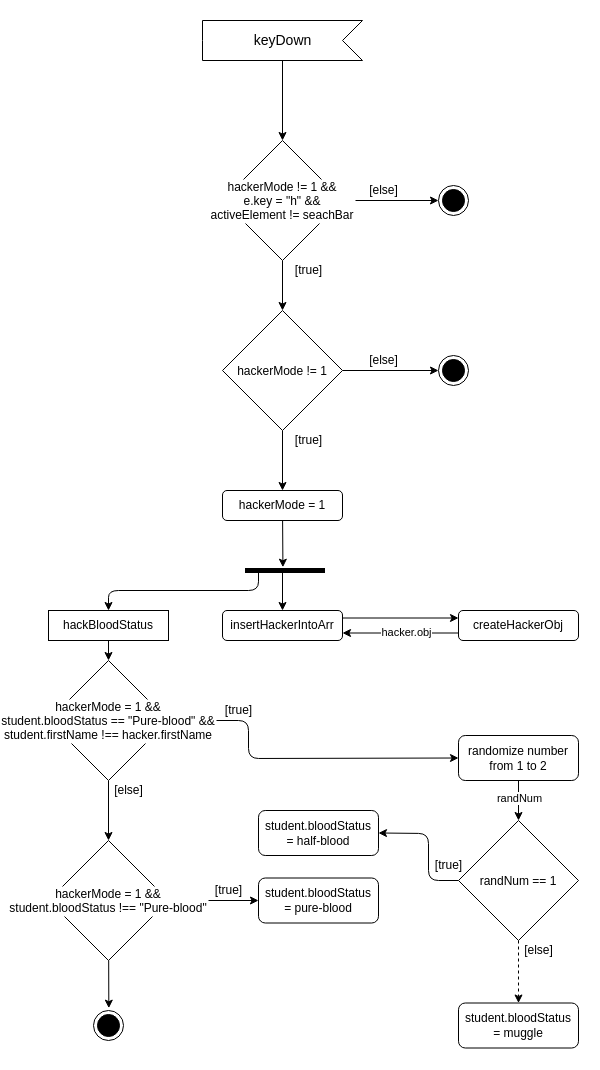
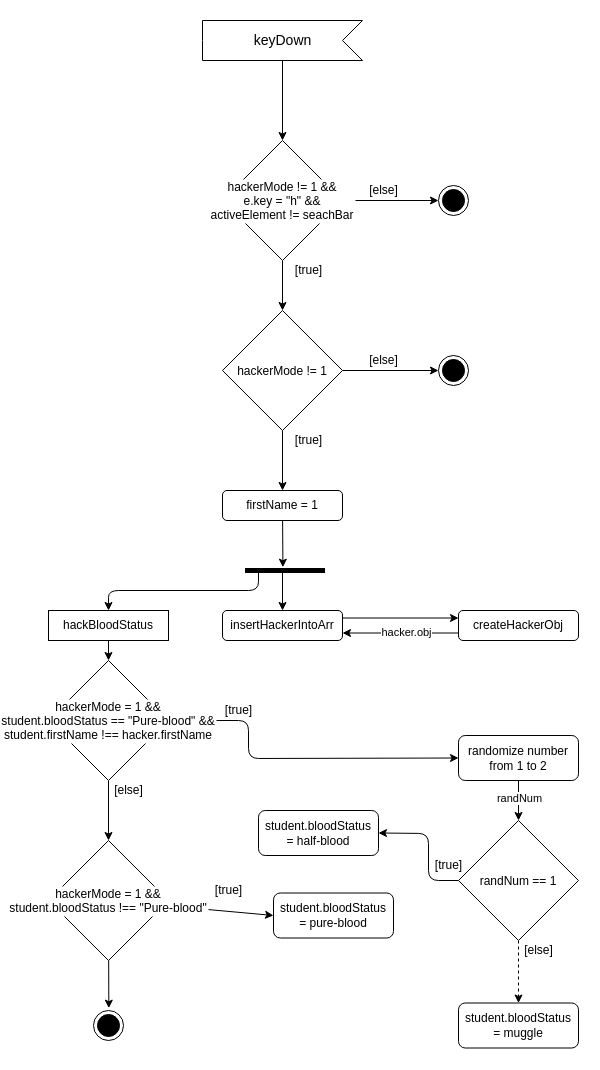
  <mxCell id="0" />
  <mxCell id="1" parent="0" />
  <mxCell id="2" style="edgeStyle=none;html=1;entryX=0;entryY=0.5;entryDx=0;entryDy=0;" edge="1" parent="1" source="4" target="5"><mxGeometry relative="1" as="geometry"><mxPoint x="420" y="430" as="targetPoint" /></mxGeometry></mxCell>
  <mxCell id="3" style="edgeStyle=none;html=1;entryX=0.5;entryY=0;entryDx=0;entryDy=0;" edge="1" parent="1" source="4" target="17"><mxGeometry relative="1" as="geometry"><mxPoint x="254" y="470" as="targetPoint" /></mxGeometry></mxCell>
  <mxCell id="4" value="hackerMode != 1" style="rhombus;labelBorderColor=none;labelBackgroundColor=default;" vertex="1" parent="1"><mxGeometry x="194" y="310" width="120" height="120" as="geometry" /></mxCell>
  <mxCell id="5" value="" style="ellipse;html=1;shape=endState;fillColor=#000000;strokeColor=#000000;labelBackgroundColor=default;labelBorderColor=none;" vertex="1" parent="1"><mxGeometry x="410" y="355" width="30" height="30" as="geometry" /></mxCell>
  <mxCell id="6" style="edgeStyle=none;html=1;entryX=0;entryY=0.5;entryDx=0;entryDy=0;" edge="1" parent="1" source="8" target="9"><mxGeometry relative="1" as="geometry"><mxPoint x="420" y="200" as="targetPoint" /></mxGeometry></mxCell>
  <mxCell id="7" style="edgeStyle=none;html=1;entryX=0.5;entryY=0;entryDx=0;entryDy=0;" edge="1" parent="1" source="8" target="4"><mxGeometry relative="1" as="geometry"><mxPoint x="254" y="310" as="targetPoint" /></mxGeometry></mxCell>
  <mxCell id="8" value="hackerMode != 1 &amp;&amp;&#10;e.key = &quot;h&quot; &amp;&amp;&#10;activeElement != seachBar" style="rhombus;labelBorderColor=none;labelBackgroundColor=default;" vertex="1" parent="1"><mxGeometry x="194" y="140" width="120" height="120" as="geometry" /></mxCell>
  <mxCell id="9" value="" style="ellipse;html=1;shape=endState;fillColor=#000000;strokeColor=#000000;labelBackgroundColor=default;labelBorderColor=none;" vertex="1" parent="1"><mxGeometry x="410" y="185" width="30" height="30" as="geometry" /></mxCell>
  <mxCell id="10" style="edgeStyle=none;html=1;entryX=0.5;entryY=0;entryDx=0;entryDy=0;" edge="1" parent="1" source="11" target="8"><mxGeometry relative="1" as="geometry" /></mxCell>
  <mxCell id="11" value="keyDown" style="html=1;shape=mxgraph.infographic.ribbonSimple;notch1=20;notch2=0;align=center;verticalAlign=middle;fontSize=14;fontStyle=0;flipH=1;labelBackgroundColor=default;labelBorderColor=none;" vertex="1" parent="1"><mxGeometry x="174" y="20" width="160" height="40" as="geometry" /></mxCell>
  <mxCell id="12" value="[else]" style="text;html=1;align=center;verticalAlign=middle;resizable=0;points=[];autosize=1;strokeColor=none;fillColor=none;" vertex="1" parent="1"><mxGeometry x="335" y="180" width="40" height="20" as="geometry" /></mxCell>
  <mxCell id="13" value="[else]" style="text;html=1;align=center;verticalAlign=middle;resizable=0;points=[];autosize=1;strokeColor=none;fillColor=none;" vertex="1" parent="1"><mxGeometry x="335" y="350" width="40" height="20" as="geometry" /></mxCell>
  <mxCell id="14" value="[true]" style="text;html=1;align=center;verticalAlign=middle;resizable=0;points=[];autosize=1;strokeColor=none;fillColor=none;" vertex="1" parent="1"><mxGeometry x="260" y="260" width="40" height="20" as="geometry" /></mxCell>
  <mxCell id="15" value="[true]" style="text;html=1;align=center;verticalAlign=middle;resizable=0;points=[];autosize=1;strokeColor=none;fillColor=none;" vertex="1" parent="1"><mxGeometry x="260" y="430" width="40" height="20" as="geometry" /></mxCell>
  <mxCell id="16" style="edgeStyle=none;html=1;entryX=-0.157;entryY=0.526;entryDx=0;entryDy=0;entryPerimeter=0;" edge="1" parent="1" source="17" target="25"><mxGeometry relative="1" as="geometry"><mxPoint x="254" y="560" as="targetPoint" /></mxGeometry></mxCell>
- <mxCell id="17" value="hackerMode = 1" style="rounded=1;whiteSpace=wrap;html=1;labelBackgroundColor=default;labelBorderColor=none;" vertex="1" parent="1"><mxGeometry x="194" y="490" width="120" height="30" as="geometry" /></mxCell>
+ <mxCell id="17" value="firstName = 1" style="rounded=1;whiteSpace=wrap;html=1;labelBackgroundColor=default;labelBorderColor=none;" vertex="1" parent="1"><mxGeometry x="194" y="490" width="120" height="30" as="geometry" /></mxCell>
  <mxCell id="18" style="edgeStyle=none;html=1;entryX=0;entryY=0.25;entryDx=0;entryDy=0;exitX=1;exitY=0.25;exitDx=0;exitDy=0;" edge="1" parent="1" source="19" target="22"><mxGeometry relative="1" as="geometry" /></mxCell>
  <mxCell id="19" value="insertHackerIntoArr" style="rounded=1;whiteSpace=wrap;html=1;labelBackgroundColor=default;labelBorderColor=none;" vertex="1" parent="1"><mxGeometry x="194" y="610" width="120" height="30" as="geometry" /></mxCell>
  <mxCell id="20" style="edgeStyle=none;html=1;exitX=0;exitY=0.75;exitDx=0;exitDy=0;entryX=1;entryY=0.75;entryDx=0;entryDy=0;" edge="1" parent="1" source="22" target="19"><mxGeometry relative="1" as="geometry" /></mxCell>
  <mxCell id="21" value="hacker.obj" style="edgeLabel;html=1;align=center;verticalAlign=middle;resizable=0;points=[];" vertex="1" connectable="0" parent="20"><mxGeometry x="0.226" y="-1" relative="1" as="geometry"><mxPoint x="18" as="offset" /></mxGeometry></mxCell>
  <mxCell id="22" value="createHackerObj" style="rounded=1;whiteSpace=wrap;html=1;labelBackgroundColor=default;labelBorderColor=none;" vertex="1" parent="1"><mxGeometry x="430" y="610" width="120" height="30" as="geometry" /></mxCell>
  <mxCell id="23" style="edgeStyle=none;html=1;entryX=0.5;entryY=0;entryDx=0;entryDy=0;" edge="1" parent="1" source="25" target="19"><mxGeometry relative="1" as="geometry" /></mxCell>
  <mxCell id="24" style="edgeStyle=none;html=1;entryX=0.5;entryY=0;entryDx=0;entryDy=0;" edge="1" parent="1" source="25" target="27"><mxGeometry relative="1" as="geometry"><mxPoint x="80" y="600" as="targetPoint" /><Array as="points"><mxPoint x="230" y="590" /><mxPoint x="80" y="590" /></Array></mxGeometry></mxCell>
  <mxCell id="25" value="" style="html=1;points=[];perimeter=orthogonalPerimeter;fillColor=#000000;strokeColor=none;labelBackgroundColor=default;labelBorderColor=none;rotation=90;" vertex="1" parent="1"><mxGeometry x="254" y="530" width="5" height="80" as="geometry" /></mxCell>
  <mxCell id="26" style="edgeStyle=none;html=1;entryX=0.5;entryY=0;entryDx=0;entryDy=0;" edge="1" parent="1" source="27" target="30"><mxGeometry relative="1" as="geometry" /></mxCell>
  <mxCell id="27" value="hackBloodStatus" style="whiteSpace=wrap;html=1;labelBackgroundColor=default;labelBorderColor=none;rounded=0;" vertex="1" parent="1"><mxGeometry x="20" y="610" width="120" height="30" as="geometry" /></mxCell>
  <mxCell id="28" style="edgeStyle=none;html=1;entryX=0.5;entryY=0;entryDx=0;entryDy=0;" edge="1" parent="1" source="30" target="33"><mxGeometry relative="1" as="geometry"><mxPoint x="90" y="820" as="targetPoint" /></mxGeometry></mxCell>
  <mxCell id="29" style="edgeStyle=none;html=1;entryX=0;entryY=0.5;entryDx=0;entryDy=0;" edge="1" parent="1" source="30" target="36"><mxGeometry relative="1" as="geometry"><mxPoint x="-60" y="750" as="targetPoint" /><Array as="points"><mxPoint x="220" y="720" /><mxPoint x="220" y="758" /></Array></mxGeometry></mxCell>
  <mxCell id="30" value="hackerMode = 1 &amp;&amp;&#10;student.bloodStatus == &quot;Pure-blood&quot; &amp;&amp; &#10;student.firstName !== hacker.firstName" style="rhombus;labelBorderColor=none;labelBackgroundColor=default;" vertex="1" parent="1"><mxGeometry x="20" y="660" width="120" height="120" as="geometry" /></mxCell>
  <mxCell id="31" style="edgeStyle=none;html=1;entryX=0;entryY=0.5;entryDx=0;entryDy=0;" edge="1" parent="1" source="33" target="46"><mxGeometry relative="1" as="geometry" /></mxCell>
  <mxCell id="32" style="edgeStyle=none;html=1;entryX=0.511;entryY=-0.078;entryDx=0;entryDy=0;entryPerimeter=0;" edge="1" parent="1" source="33" target="48"><mxGeometry relative="1" as="geometry"><mxPoint x="80" y="1000" as="targetPoint" /></mxGeometry></mxCell>
  <mxCell id="33" value="hackerMode = 1 &amp;&amp;&#10;student.bloodStatus !== &quot;Pure-blood&quot;" style="rhombus;labelBorderColor=none;labelBackgroundColor=default;" vertex="1" parent="1"><mxGeometry x="20" y="840" width="120" height="120" as="geometry" /></mxCell>
  <mxCell id="34" style="edgeStyle=none;html=1;entryX=0.5;entryY=0;entryDx=0;entryDy=0;" edge="1" parent="1" source="36" target="39"><mxGeometry relative="1" as="geometry"><mxPoint x="-270" y="720" as="targetPoint" /></mxGeometry></mxCell>
  <mxCell id="35" value="randNum" style="edgeLabel;html=1;align=center;verticalAlign=middle;resizable=0;points=[];" vertex="1" connectable="0" parent="34"><mxGeometry x="-0.366" relative="1" as="geometry"><mxPoint y="4" as="offset" /></mxGeometry></mxCell>
  <mxCell id="36" value="randomize number from 1 to 2" style="rounded=1;whiteSpace=wrap;html=1;labelBackgroundColor=default;labelBorderColor=none;" vertex="1" parent="1"><mxGeometry x="430" y="735" width="120" height="45" as="geometry" /></mxCell>
  <mxCell id="37" style="edgeStyle=none;html=1;entryX=1;entryY=0.5;entryDx=0;entryDy=0;" edge="1" parent="1" source="39" target="41"><mxGeometry relative="1" as="geometry"><mxPoint x="-430" y="720" as="targetPoint" /><Array as="points"><mxPoint x="400" y="880" /><mxPoint x="400" y="833" /></Array></mxGeometry></mxCell>
  <mxCell id="38" style="edgeStyle=none;html=1;entryX=0.5;entryY=0;entryDx=0;entryDy=0;dashed=1;" edge="1" parent="1" source="39" target="40"><mxGeometry relative="1" as="geometry"><mxPoint x="-350" y="830" as="targetPoint" /></mxGeometry></mxCell>
  <mxCell id="39" value="randNum == 1" style="rhombus;labelBorderColor=none;labelBackgroundColor=default;" vertex="1" parent="1"><mxGeometry x="430" y="820" width="120" height="120" as="geometry" /></mxCell>
  <mxCell id="40" value="student.bloodStatus&lt;br&gt;= muggle" style="rounded=1;whiteSpace=wrap;html=1;labelBackgroundColor=default;labelBorderColor=none;" vertex="1" parent="1"><mxGeometry x="430" y="1002.5" width="120" height="45" as="geometry" /></mxCell>
  <mxCell id="41" value="student.bloodStatus&lt;br&gt;= half-blood" style="rounded=1;whiteSpace=wrap;html=1;labelBackgroundColor=default;labelBorderColor=none;" vertex="1" parent="1"><mxGeometry x="230" y="810" width="120" height="45" as="geometry" /></mxCell>
  <mxCell id="42" value="[true]" style="text;html=1;align=center;verticalAlign=middle;resizable=0;points=[];autosize=1;strokeColor=none;fillColor=none;" vertex="1" parent="1"><mxGeometry x="400" y="855" width="40" height="20" as="geometry" /></mxCell>
  <mxCell id="43" value="[else]" style="text;html=1;align=center;verticalAlign=middle;resizable=0;points=[];autosize=1;strokeColor=none;fillColor=none;" vertex="1" parent="1"><mxGeometry x="490" y="940" width="40" height="20" as="geometry" /></mxCell>
  <mxCell id="44" value="[true]" style="text;html=1;align=center;verticalAlign=middle;resizable=0;points=[];autosize=1;strokeColor=none;fillColor=none;" vertex="1" parent="1"><mxGeometry x="190" y="700" width="40" height="20" as="geometry" /></mxCell>
  <mxCell id="45" value="[else]" style="text;html=1;align=center;verticalAlign=middle;resizable=0;points=[];autosize=1;strokeColor=none;fillColor=none;" vertex="1" parent="1"><mxGeometry x="80" y="780" width="40" height="20" as="geometry" /></mxCell>
- <mxCell id="46" value="student.bloodStatus&lt;br&gt;= pure-blood" style="rounded=1;whiteSpace=wrap;html=1;labelBackgroundColor=default;labelBorderColor=none;" vertex="1" parent="1"><mxGeometry x="230" y="877.5" width="120" height="45" as="geometry" /></mxCell>
+ <mxCell id="46" value="student.bloodStatus&lt;br&gt;= pure-blood" style="rounded=1;whiteSpace=wrap;html=1;labelBackgroundColor=default;labelBorderColor=none;" vertex="1" parent="1"><mxGeometry x="245" y="892.5" width="120" height="45" as="geometry" /></mxCell>
  <mxCell id="47" value="[true]" style="text;html=1;align=center;verticalAlign=middle;resizable=0;points=[];autosize=1;strokeColor=none;fillColor=none;" vertex="1" parent="1"><mxGeometry x="180" y="880" width="40" height="20" as="geometry" /></mxCell>
  <mxCell id="48" value="" style="ellipse;html=1;shape=endState;fillColor=#000000;strokeColor=#000000;labelBackgroundColor=default;labelBorderColor=none;" vertex="1" parent="1"><mxGeometry x="65" y="1010" width="30" height="30" as="geometry" /></mxCell>
